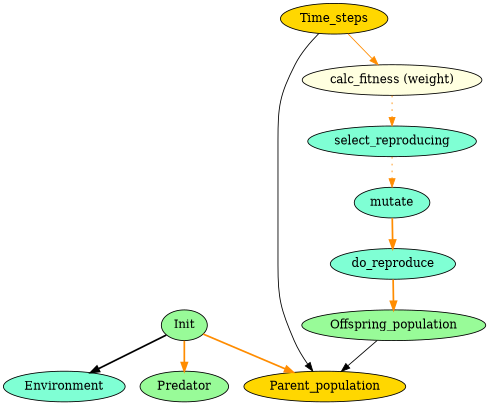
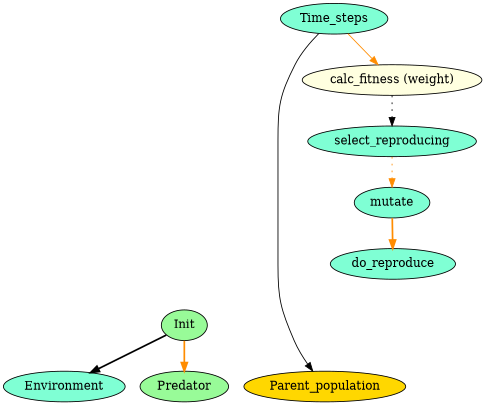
  digraph {
    node [fillcolor=aquamarine style=filled]
    edge [color=darkorange style=bold]
    Init [fillcolor=palegreen]
    Environment
    Predator [fillcolor=palegreen]
    Parent_population [fillcolor=gold]
-   Time_steps [fillcolor=gold]
+   Time_steps
    "calc_fitness (weight)" [fillcolor=lightyellow]
    select_reproducing
    mutate
    do_reproduce
-   Offspring_population [fillcolor=palegreen]
    Init -> Environment [color=black]
    Init -> Predator
-   Init -> Parent_population
    Time_steps -> Parent_population [color=black style=solid]
    Time_steps -> "calc_fitness (weight)" [style=solid]
-   "calc_fitness (weight)" -> select_reproducing [style=dotted]
+   "calc_fitness (weight)" -> select_reproducing [color=black style=dotted]
    select_reproducing -> mutate [style=dotted]
    mutate -> do_reproduce
-   do_reproduce -> Offspring_population
-   Offspring_population -> Parent_population [color=black style=solid]
  }
